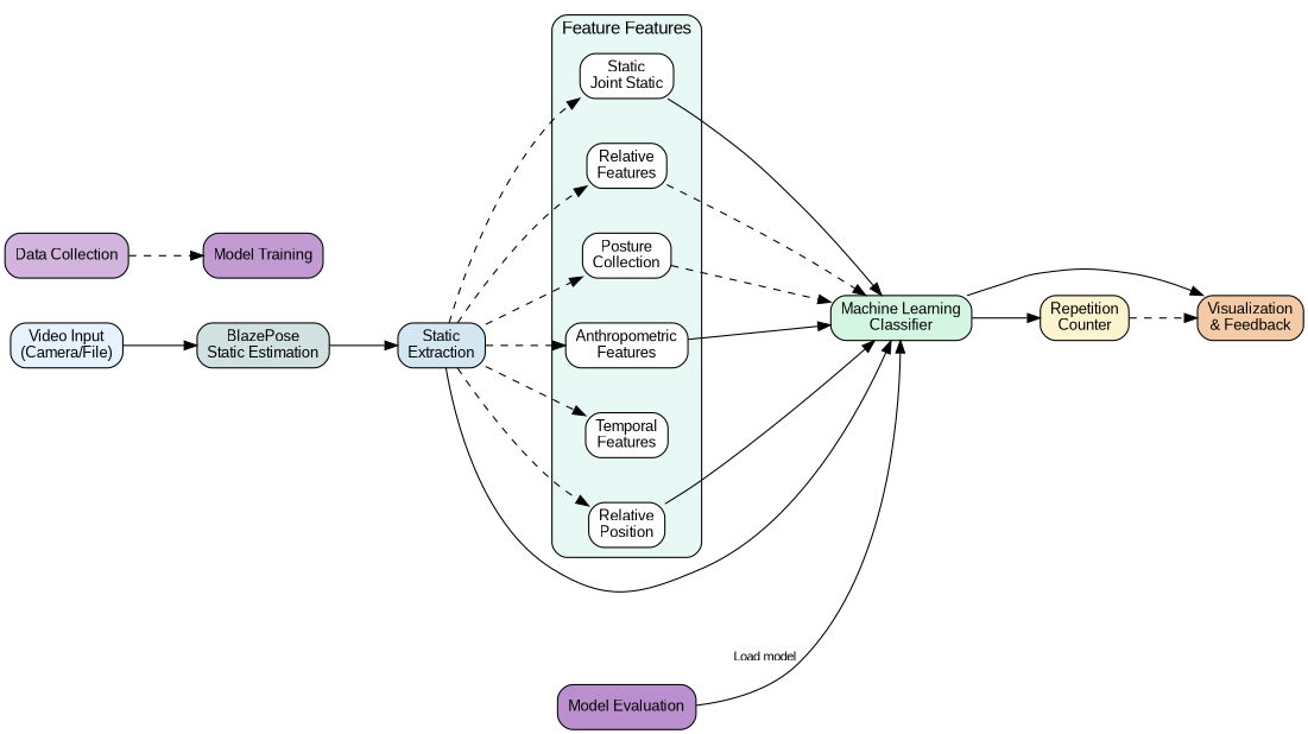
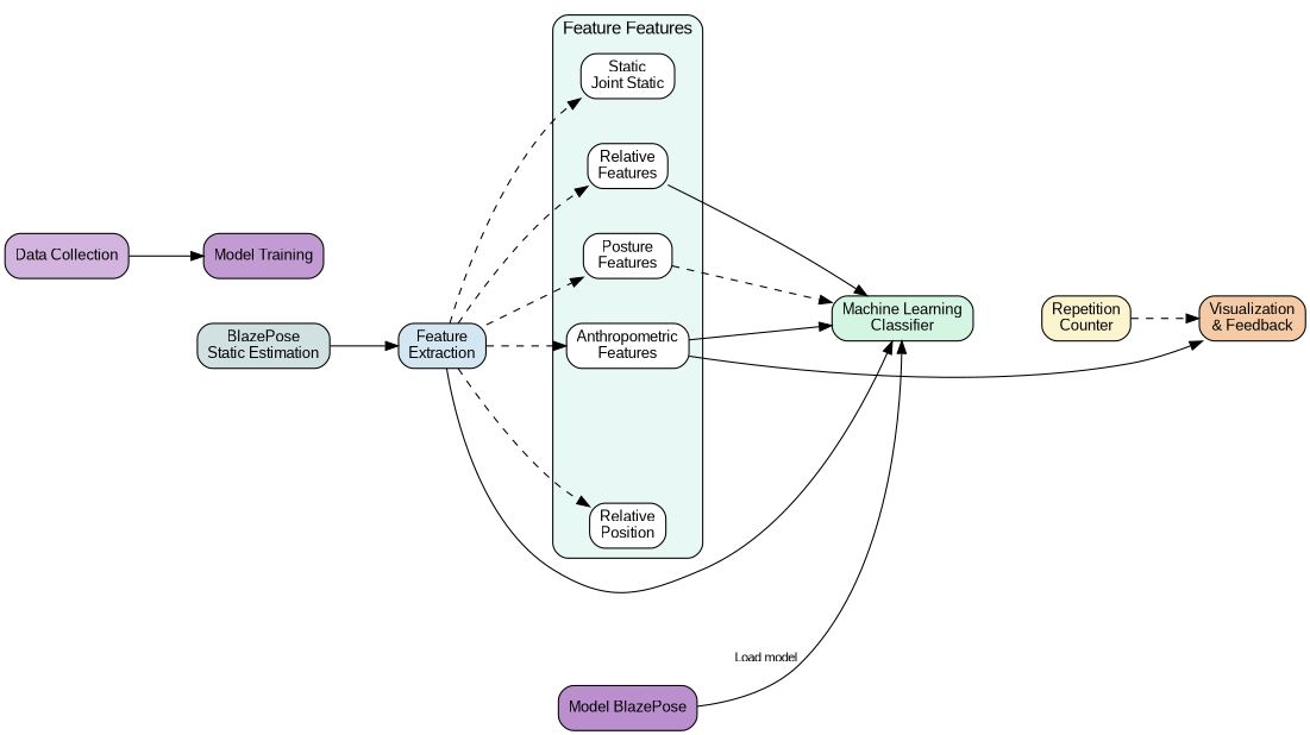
  digraph {
    fontname=Arial
    nodesep=0.5
    rankdir=LR
    ranksep=0.75
    node [fillcolor=white fontname=Arial fontsize=12 shape=box style="rounded,filled"]
    edge [fontname=Arial fontsize=10]
    n1 [label="Static\nJoint Static"]
    n2 [label="Relative\nFeatures"]
-   n3 [label="Posture\nCollection"]
+   n3 [label="Posture\nFeatures"]
    n4 [label="Anthropometric\nFeatures"]
-   n5 [label="Temporal\nFeatures"]
    n6 [label="Relative\nPosition"]
    n7 [fillcolor="#d5f5e3" label="Machine Learning\nClassifier"]
-   n8 [fillcolor="#e6f2ff" label="Video Input\n(Camera/File)"]
    n9 [fillcolor="#d1e0e0" label="BlazePose\nStatic Estimation"]
-   n10 [fillcolor="#d4e6f1" label="Static\nExtraction"]
+   n10 [fillcolor="#d4e6f1" label="Feature\nExtraction"]
    n11 [fillcolor="#fcf3cf" label="Repetition\nCounter"]
    n12 [fillcolor="#f5cba7" label="Visualization\n& Feedback"]
    n13 [fillcolor="#d2b4de" label="Data Collection"]
    n14 [fillcolor="#c39bd3" label="Model Training"]
-   n15 [fillcolor="#bb8fce" label="Model Evaluation"]
+   n15 [fillcolor="#bb8fce" label="Model BlazePose"]
    subgraph cluster_1 {
      fillcolor="#e8f8f5"
      label="Feature Features"
      style="rounded,filled"
      n1
      n2
      n3
      n4
-     n5
      n6
    }
-   n1 -> n7
-   n2 -> n7 [style=dashed]
+   n2 -> n7
    n3 -> n7 [style=dashed]
    n4 -> n7
-   n6 -> n7
-   n7 -> n11
-   n7 -> n12
-   n8 -> n9
+   n4 -> n12
    n9 -> n10
    n10 -> n1 [style=dashed]
    n10 -> n2 [style=dashed]
    n10 -> n3 [style=dashed]
    n10 -> n4 [style=dashed]
-   n10 -> n5 [style=dashed]
    n10 -> n6 [style=dashed]
    n10 -> n7
    n11 -> n12 [style=dashed]
-   n13 -> n14 [style=dashed]
+   n13 -> n14
    n15 -> n7 [label="Load model"]
  }
